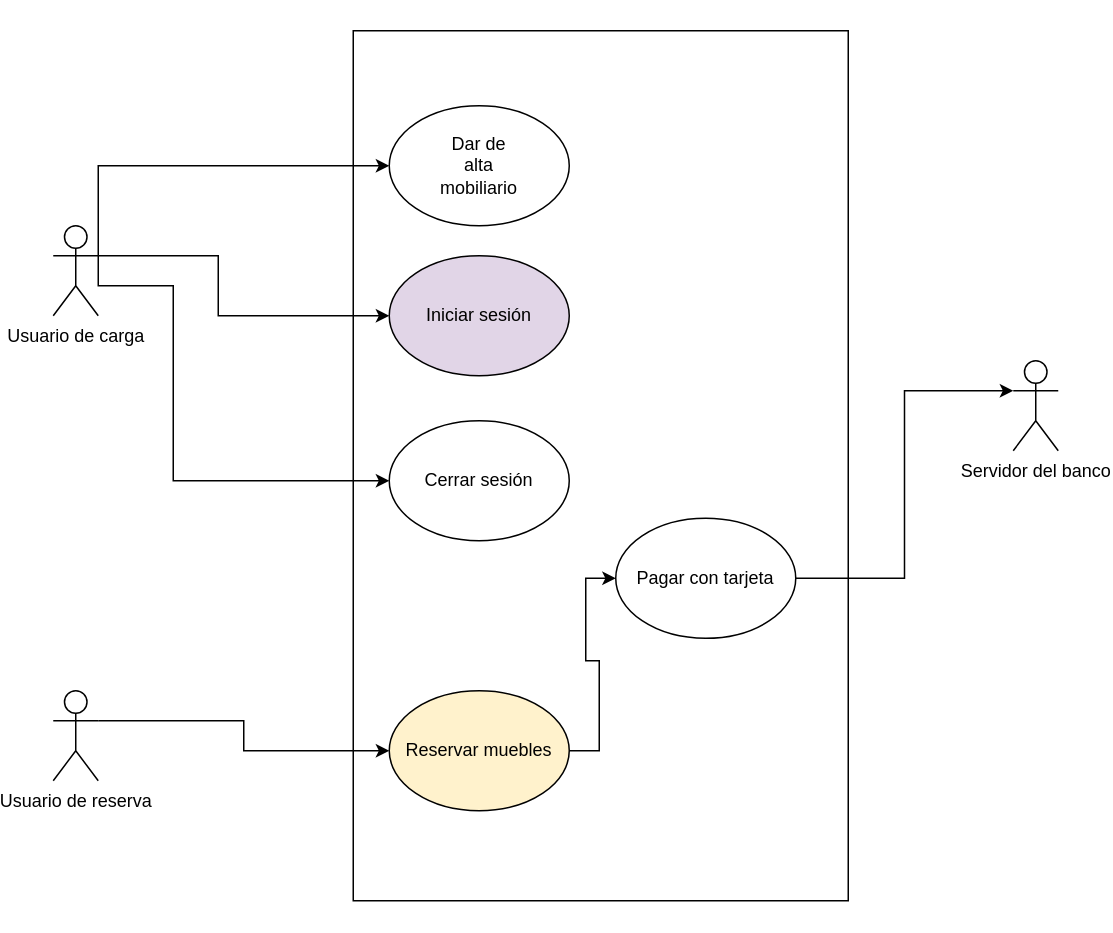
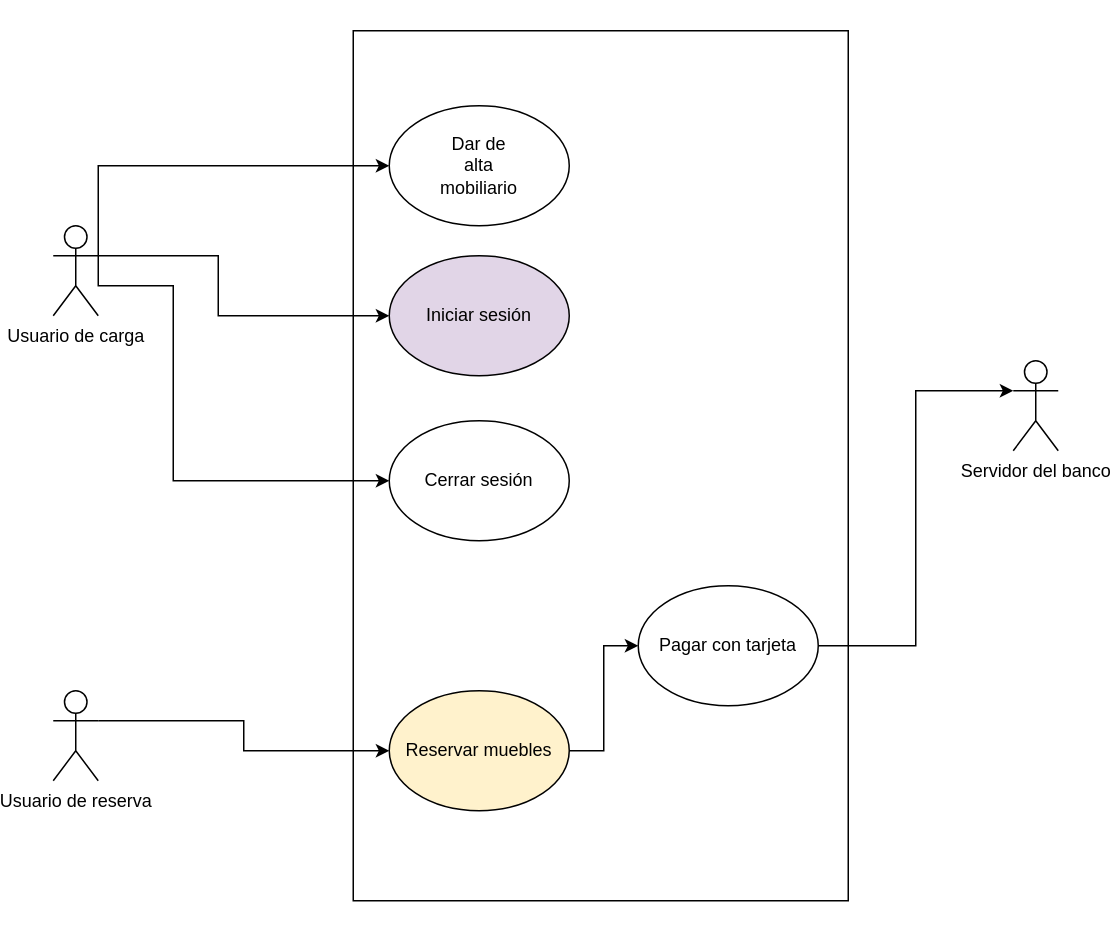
  <mxCell id="0" />
  <mxCell id="1" parent="0" />
  <mxCell id="2" value="" style="rounded=0;whiteSpace=wrap;html=1;" vertex="1" parent="1"><mxGeometry x="220" y="20" width="330" height="580" as="geometry" /></mxCell>
  <mxCell id="3" style="edgeStyle=orthogonalEdgeStyle;rounded=0;orthogonalLoop=1;jettySize=auto;html=1;exitX=1;exitY=0.333;exitDx=0;exitDy=0;exitPerimeter=0;entryX=0;entryY=0.5;entryDx=0;entryDy=0;" edge="1" parent="1" source="6" target="10"><mxGeometry relative="1" as="geometry"><Array as="points"><mxPoint x="50" y="110" /></Array></mxGeometry></mxCell>
  <mxCell id="4" style="edgeStyle=orthogonalEdgeStyle;rounded=0;orthogonalLoop=1;jettySize=auto;html=1;exitX=1;exitY=0.333;exitDx=0;exitDy=0;exitPerimeter=0;entryX=0;entryY=0.5;entryDx=0;entryDy=0;" edge="1" parent="1" source="6" target="14"><mxGeometry relative="1" as="geometry"><Array as="points"><mxPoint x="130" y="170" /><mxPoint x="130" y="210" /></Array></mxGeometry></mxCell>
  <mxCell id="5" style="edgeStyle=orthogonalEdgeStyle;rounded=0;orthogonalLoop=1;jettySize=auto;html=1;exitX=1;exitY=0.333;exitDx=0;exitDy=0;exitPerimeter=0;entryX=0;entryY=0.5;entryDx=0;entryDy=0;" edge="1" parent="1" source="6" target="15"><mxGeometry relative="1" as="geometry"><Array as="points"><mxPoint x="50" y="190" /><mxPoint x="100" y="190" /><mxPoint x="100" y="320" /></Array></mxGeometry></mxCell>
  <mxCell id="6" value="Usuario de carga" style="shape=umlActor;verticalLabelPosition=bottom;verticalAlign=top;html=1;outlineConnect=0;" vertex="1" parent="1"><mxGeometry x="20" y="150" width="30" height="60" as="geometry" /></mxCell>
  <mxCell id="7" value="Servidor del banco" style="shape=umlActor;verticalLabelPosition=bottom;verticalAlign=top;html=1;outlineConnect=0;" vertex="1" parent="1"><mxGeometry x="660" y="240" width="30" height="60" as="geometry" /></mxCell>
  <mxCell id="8" style="edgeStyle=orthogonalEdgeStyle;rounded=0;orthogonalLoop=1;jettySize=auto;html=1;exitX=1;exitY=0.333;exitDx=0;exitDy=0;exitPerimeter=0;entryX=0;entryY=0.5;entryDx=0;entryDy=0;" edge="1" parent="1" source="9" target="13"><mxGeometry relative="1" as="geometry" /></mxCell>
  <mxCell id="9" value="Usuario de reserva" style="shape=umlActor;verticalLabelPosition=bottom;verticalAlign=top;html=1;outlineConnect=0;" vertex="1" parent="1"><mxGeometry x="20" y="460" width="30" height="60" as="geometry" /></mxCell>
  <mxCell id="10" value="" style="ellipse;whiteSpace=wrap;html=1;" vertex="1" parent="1"><mxGeometry x="244" y="70" width="120" height="80" as="geometry" /></mxCell>
  <mxCell id="11" value="Dar de alta mobiliario" style="text;html=1;strokeColor=none;fillColor=none;align=center;verticalAlign=middle;whiteSpace=wrap;rounded=0;" vertex="1" parent="1"><mxGeometry x="274" y="95" width="60" height="30" as="geometry" /></mxCell>
  <mxCell id="12" style="edgeStyle=orthogonalEdgeStyle;rounded=0;orthogonalLoop=1;jettySize=auto;html=1;exitX=1;exitY=0.5;exitDx=0;exitDy=0;entryX=0;entryY=0.5;entryDx=0;entryDy=0;" edge="1" parent="1" source="13" target="17"><mxGeometry relative="1" as="geometry" /></mxCell>
  <mxCell id="13" value="Reservar muebles" style="ellipse;whiteSpace=wrap;html=1;fillColor=#fff2cc;" vertex="1" parent="1"><mxGeometry x="244" y="460" width="120" height="80" as="geometry" /></mxCell>
  <mxCell id="14" value="Iniciar sesión" style="ellipse;whiteSpace=wrap;html=1;fillColor=#e1d5e7;" vertex="1" parent="1"><mxGeometry x="244" y="170" width="120" height="80" as="geometry" /></mxCell>
  <mxCell id="15" value="Cerrar sesión" style="ellipse;whiteSpace=wrap;html=1;" vertex="1" parent="1"><mxGeometry x="244" y="280" width="120" height="80" as="geometry" /></mxCell>
  <mxCell id="16" style="edgeStyle=orthogonalEdgeStyle;rounded=0;orthogonalLoop=1;jettySize=auto;html=1;exitX=1;exitY=0.5;exitDx=0;exitDy=0;entryX=0;entryY=0.333;entryDx=0;entryDy=0;entryPerimeter=0;" edge="1" parent="1" source="17" target="7"><mxGeometry relative="1" as="geometry" /></mxCell>
- <mxCell id="17" value="Pagar con tarjeta" style="ellipse;whiteSpace=wrap;html=1;" vertex="1" parent="1"><mxGeometry x="395" y="345" width="120" height="80" as="geometry" /></mxCell>
+ <mxCell id="17" value="Pagar con tarjeta" style="ellipse;whiteSpace=wrap;html=1;" vertex="1" parent="1"><mxGeometry x="410" y="390" width="120" height="80" as="geometry" /></mxCell>
